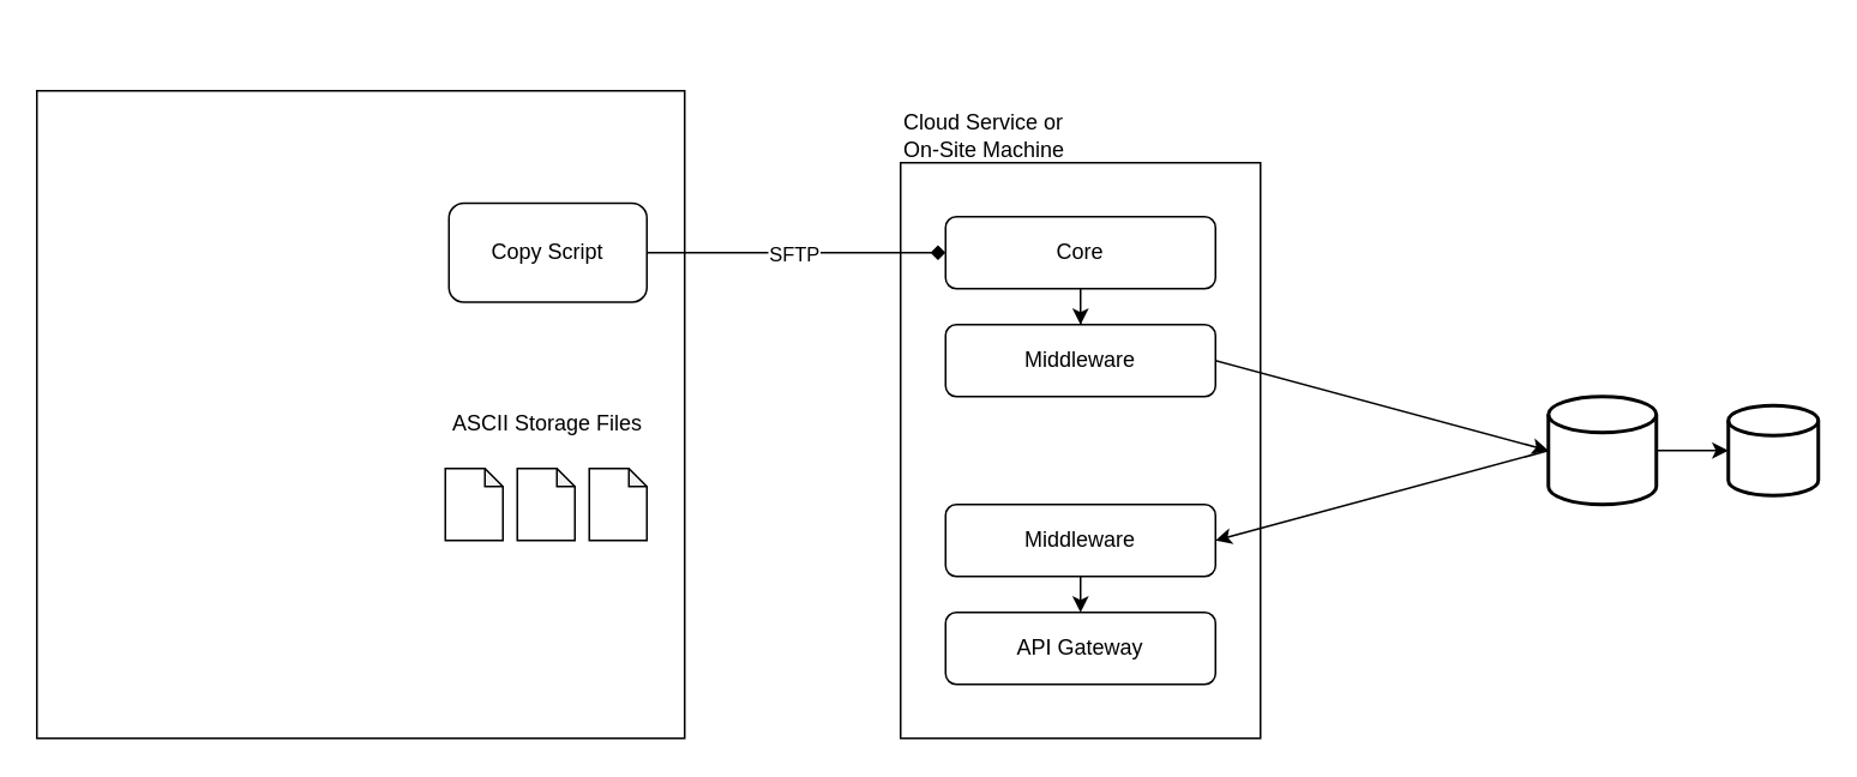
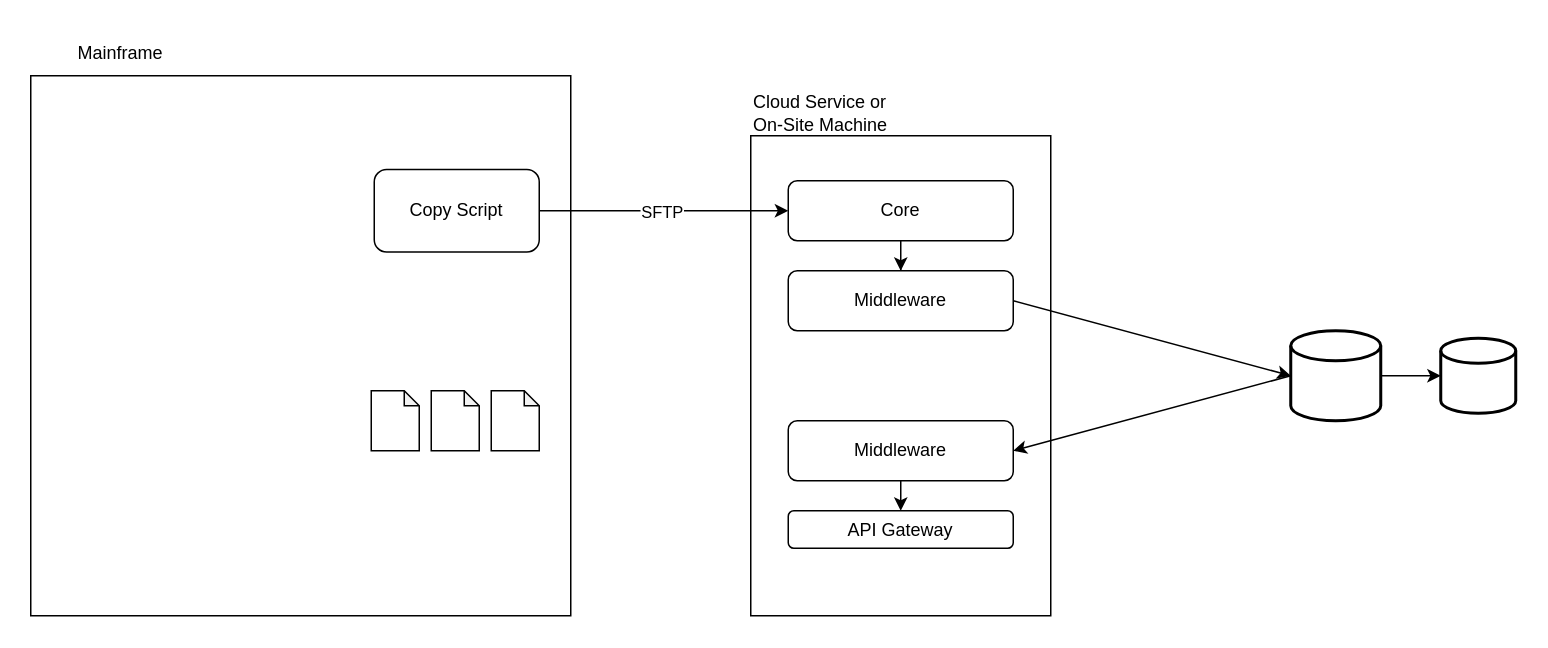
  <mxCell id="0" />
  <mxCell id="1" parent="0" />
  <mxCell id="2" value="" style="rounded=0;whiteSpace=wrap;html=1;" vertex="1" parent="1"><mxGeometry x="20" y="50" width="360" height="360" as="geometry" /></mxCell>
  <mxCell id="3" value="" style="rounded=0;whiteSpace=wrap;html=1;" vertex="1" parent="1"><mxGeometry x="500" y="90" width="200" height="320" as="geometry" /></mxCell>
  <mxCell id="4" value="" style="strokeWidth=2;html=1;shape=mxgraph.flowchart.database;whiteSpace=wrap;" vertex="1" parent="1"><mxGeometry x="960" y="225" width="50" height="50" as="geometry" /></mxCell>
  <mxCell id="5" style="edgeStyle=orthogonalEdgeStyle;rounded=0;orthogonalLoop=1;jettySize=auto;html=1;exitX=1;exitY=0.5;exitDx=0;exitDy=0;exitPerimeter=0;" edge="1" parent="1" source="6" target="4"><mxGeometry relative="1" as="geometry" /></mxCell>
  <mxCell id="6" value="" style="strokeWidth=2;html=1;shape=mxgraph.flowchart.database;whiteSpace=wrap;" vertex="1" parent="1"><mxGeometry x="860" y="220" width="60" height="60" as="geometry" /></mxCell>
  <mxCell id="7" style="edgeStyle=orthogonalEdgeStyle;rounded=0;orthogonalLoop=1;jettySize=auto;html=1;exitX=0.5;exitY=1;exitDx=0;exitDy=0;" edge="1" parent="1" source="8" target="11"><mxGeometry relative="1" as="geometry" /></mxCell>
  <mxCell id="8" value="Core" style="rounded=1;whiteSpace=wrap;html=1;" vertex="1" parent="1"><mxGeometry x="525" y="120" width="150" height="40" as="geometry" /></mxCell>
- <mxCell id="9" value="API Gateway" style="rounded=1;whiteSpace=wrap;html=1;" vertex="1" parent="1"><mxGeometry x="525" y="340" width="150" height="40" as="geometry" /></mxCell>
+ <mxCell id="9" value="API Gateway" style="rounded=1;whiteSpace=wrap;html=1;" vertex="1" parent="1"><mxGeometry x="525" y="340" width="150" height="25" as="geometry" /></mxCell>
  <mxCell id="10" value="Middleware" style="rounded=1;whiteSpace=wrap;html=1;" vertex="1" parent="1"><mxGeometry x="525" y="280" width="150" height="40" as="geometry" /></mxCell>
  <mxCell id="11" value="Middleware" style="rounded=1;whiteSpace=wrap;html=1;" vertex="1" parent="1"><mxGeometry x="525" y="180" width="150" height="40" as="geometry" /></mxCell>
  <mxCell id="12" value="" style="endArrow=classic;html=1;rounded=0;entryX=0.5;entryY=0;entryDx=0;entryDy=0;exitX=0.5;exitY=1;exitDx=0;exitDy=0;" edge="1" parent="1" source="10" target="9"><mxGeometry width="50" height="50" relative="1" as="geometry"><mxPoint x="580" y="310" as="sourcePoint" /><mxPoint x="630" y="260" as="targetPoint" /></mxGeometry></mxCell>
  <mxCell id="13" value="" style="endArrow=classic;html=1;rounded=0;entryX=0;entryY=0.5;entryDx=0;entryDy=0;entryPerimeter=0;exitX=1;exitY=0.5;exitDx=0;exitDy=0;" edge="1" parent="1" source="11" target="6"><mxGeometry width="50" height="50" relative="1" as="geometry"><mxPoint x="675" y="160" as="sourcePoint" /><mxPoint x="725" y="110" as="targetPoint" /></mxGeometry></mxCell>
  <mxCell id="14" value="" style="endArrow=classic;html=1;rounded=0;exitX=0;exitY=0.5;exitDx=0;exitDy=0;exitPerimeter=0;entryX=1;entryY=0.5;entryDx=0;entryDy=0;" edge="1" parent="1" source="6" target="10"><mxGeometry width="50" height="50" relative="1" as="geometry"><mxPoint x="760" y="285" as="sourcePoint" /><mxPoint x="810" y="235" as="targetPoint" /></mxGeometry></mxCell>
  <mxCell id="15" value="" style="shape=note;whiteSpace=wrap;html=1;backgroundOutline=1;darkOpacity=0.05;size=10;" vertex="1" parent="1"><mxGeometry x="287" y="260" width="32" height="40" as="geometry" /></mxCell>
  <mxCell id="16" value="" style="shape=note;whiteSpace=wrap;html=1;backgroundOutline=1;darkOpacity=0.05;size=10;" vertex="1" parent="1"><mxGeometry x="327" y="260" width="32" height="40" as="geometry" /></mxCell>
  <mxCell id="17" value="" style="shape=note;whiteSpace=wrap;html=1;backgroundOutline=1;darkOpacity=0.05;size=10;" vertex="1" parent="1"><mxGeometry x="247" y="260" width="32" height="40" as="geometry" /></mxCell>
- <mxCell id="18" value="ASCII Storage Files" style="text;html=1;strokeColor=none;fillColor=none;align=center;verticalAlign=middle;whiteSpace=wrap;rounded=0;" vertex="1" parent="1"><mxGeometry x="249" y="220" width="110" height="30" as="geometry" /></mxCell>
+ <mxCell id="19" value="Mainframe" style="text;html=1;strokeColor=none;fillColor=none;align=center;verticalAlign=middle;whiteSpace=wrap;rounded=0;" vertex="1" parent="1"><mxGeometry x="20" y="20" width="120" height="30" as="geometry" /></mxCell>
  <mxCell id="20" value="Cloud Service or On-Site Machine" style="text;html=1;strokeColor=none;fillColor=none;align=left;verticalAlign=middle;whiteSpace=wrap;rounded=0;" vertex="1" parent="1"><mxGeometry x="500" y="60" width="110" height="30" as="geometry" /></mxCell>
- <mxCell id="21" style="edgeStyle=orthogonalEdgeStyle;rounded=0;orthogonalLoop=1;jettySize=auto;html=1;exitX=1;exitY=0.5;exitDx=0;exitDy=0;entryX=0;entryY=0.5;entryDx=0;entryDy=0;endArrow=diamond;" edge="1" parent="1" source="23" target="8"><mxGeometry relative="1" as="geometry" /></mxCell>
+ <mxCell id="21" style="edgeStyle=orthogonalEdgeStyle;rounded=0;orthogonalLoop=1;jettySize=auto;html=1;exitX=1;exitY=0.5;exitDx=0;exitDy=0;entryX=0;entryY=0.5;entryDx=0;entryDy=0;" edge="1" parent="1" source="23" target="8"><mxGeometry relative="1" as="geometry" /></mxCell>
  <mxCell id="22" value="SFTP" style="edgeLabel;html=1;align=center;verticalAlign=middle;resizable=0;points=[];" vertex="1" connectable="0" parent="21"><mxGeometry x="-0.16" y="1" relative="1" as="geometry"><mxPoint x="11" y="1" as="offset" /></mxGeometry></mxCell>
  <mxCell id="23" value="Copy Script" style="rounded=1;whiteSpace=wrap;html=1;" vertex="1" parent="1"><mxGeometry x="249" y="112.5" width="110" height="55" as="geometry" /></mxCell>
